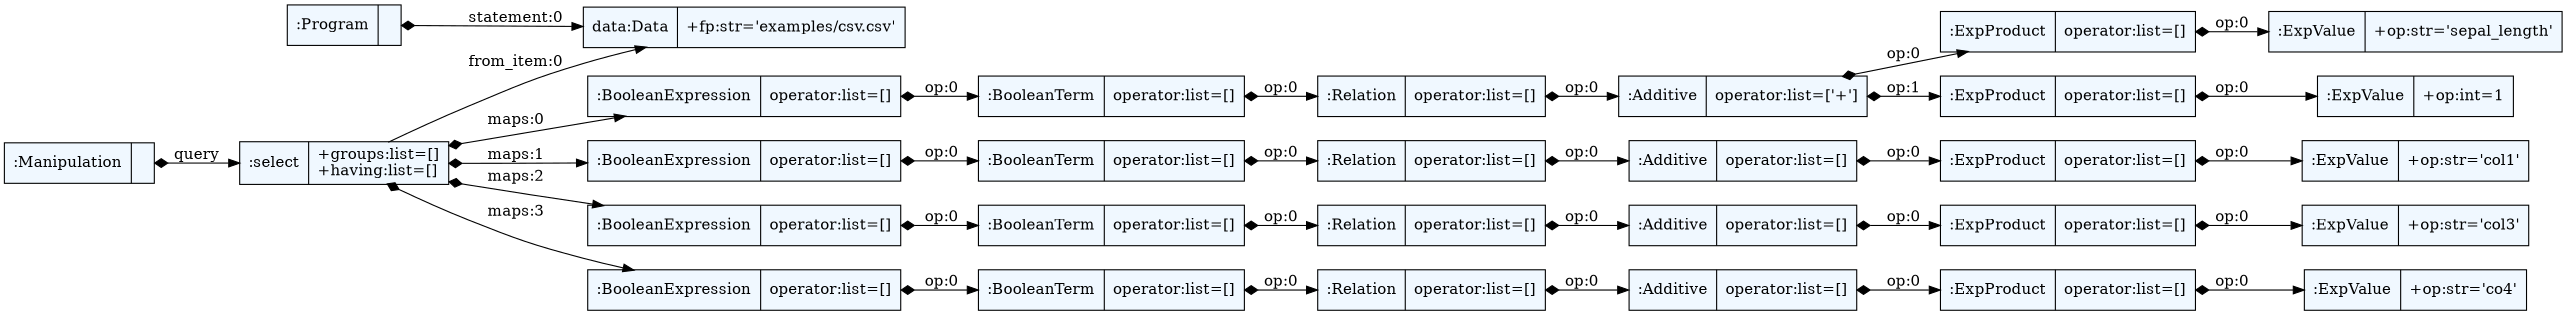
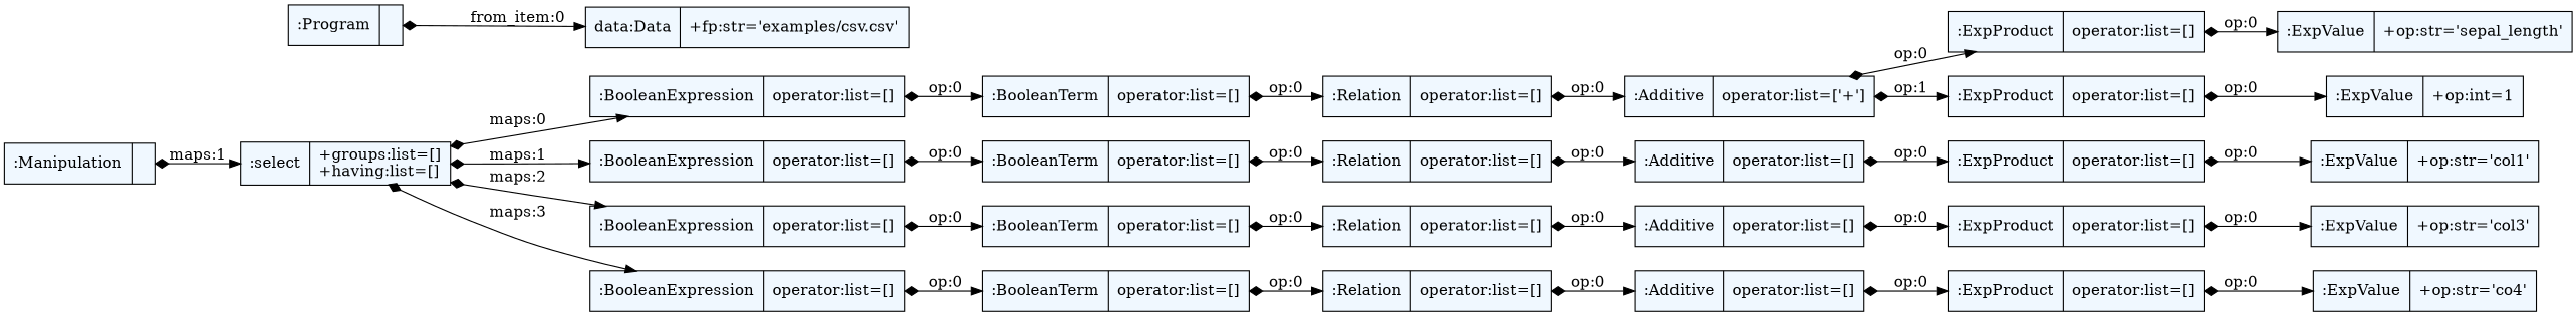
  digraph {
    fontname="Bitstream Vera Sans"
    fontsize=8
    nodesep=0.3
    rankdir=LR
    node [fillcolor=aliceblue shape=record style=filled]
    edge [arrowtail=diamond dir=both]
    n1 [label="{:Program|}"]
    n2 [label="{data:Data|+fp:str='examples/csv.csv'\l}"]
    n3 [label="{:Manipulation|}"]
    n4 [label="{:select|+groups:list=[]\l+having:list=[]\l}"]
    n5 [label="{:BooleanExpression|operator:list=[]\l}"]
    n6 [label="{:BooleanExpression|operator:list=[]\l}"]
    n7 [label="{:BooleanExpression|operator:list=[]\l}"]
    n8 [label="{:BooleanExpression|operator:list=[]\l}"]
    n9 [label="{:BooleanTerm|operator:list=[]\l}"]
    n10 [label="{:BooleanTerm|operator:list=[]\l}"]
    n11 [label="{:BooleanTerm|operator:list=[]\l}"]
    n12 [label="{:BooleanTerm|operator:list=[]\l}"]
    n13 [label="{:Relation|operator:list=[]\l}"]
    n14 [label="{:Additive|operator:list=['+']\l}"]
    n15 [label="{:ExpProduct|operator:list=[]\l}"]
    n16 [label="{:ExpProduct|operator:list=[]\l}"]
    n17 [label="{:ExpValue|+op:str='sepal_length'\l}"]
    n18 [label="{:ExpValue|+op:int=1\l}"]
    n19 [label="{:Relation|operator:list=[]\l}"]
    n20 [label="{:Additive|operator:list=[]\l}"]
    n21 [label="{:ExpProduct|operator:list=[]\l}"]
    n22 [label="{:ExpValue|+op:str='col1'\l}"]
    n23 [label="{:Relation|operator:list=[]\l}"]
    n24 [label="{:Additive|operator:list=[]\l}"]
    n25 [label="{:ExpProduct|operator:list=[]\l}"]
    n26 [label="{:ExpValue|+op:str='col3'\l}"]
    n27 [label="{:Relation|operator:list=[]\l}"]
    n28 [label="{:Additive|operator:list=[]\l}"]
    n29 [label="{:ExpProduct|operator:list=[]\l}"]
    n30 [label="{:ExpValue|+op:str='co4'\l}"]
-   n1 -> n2 [label="statement:0"]
-   n3 -> n4 [label=query]
-   n4 -> n2 [arrowtail=empty dir=black label="from_item:0"]
+   n1 -> n2 [label="from_item:0"]
+   n3 -> n4 [label="maps:1"]
    n4 -> n5 [label="maps:0"]
    n4 -> n6 [label="maps:1"]
    n4 -> n7 [label="maps:2"]
    n4 -> n8 [label="maps:3"]
    n5 -> n9 [label="op:0"]
    n6 -> n10 [label="op:0"]
    n7 -> n11 [label="op:0"]
    n8 -> n12 [label="op:0"]
    n9 -> n13 [label="op:0"]
    n10 -> n19 [label="op:0"]
    n11 -> n23 [label="op:0"]
    n12 -> n27 [label="op:0"]
    n13 -> n14 [label="op:0"]
    n14 -> n15 [label="op:0"]
    n14 -> n16 [label="op:1"]
    n15 -> n17 [label="op:0"]
    n16 -> n18 [label="op:0"]
    n19 -> n20 [label="op:0"]
    n20 -> n21 [label="op:0"]
    n21 -> n22 [label="op:0"]
    n23 -> n24 [label="op:0"]
    n24 -> n25 [label="op:0"]
    n25 -> n26 [label="op:0"]
    n27 -> n28 [label="op:0"]
    n28 -> n29 [label="op:0"]
    n29 -> n30 [label="op:0"]
  }
